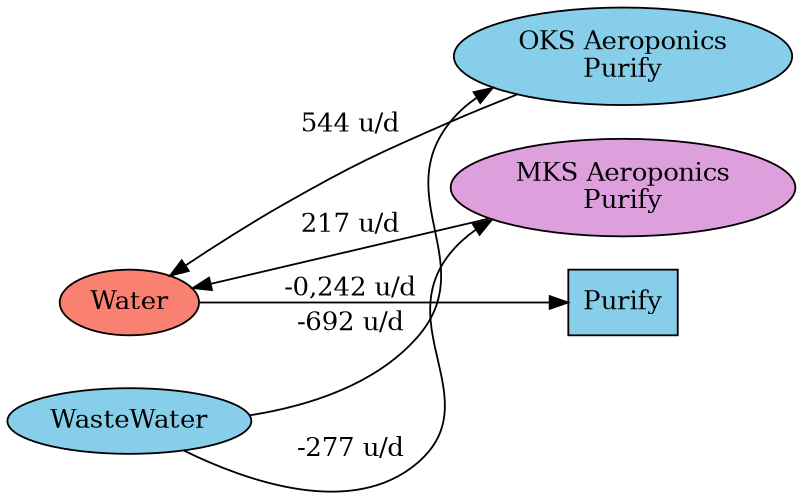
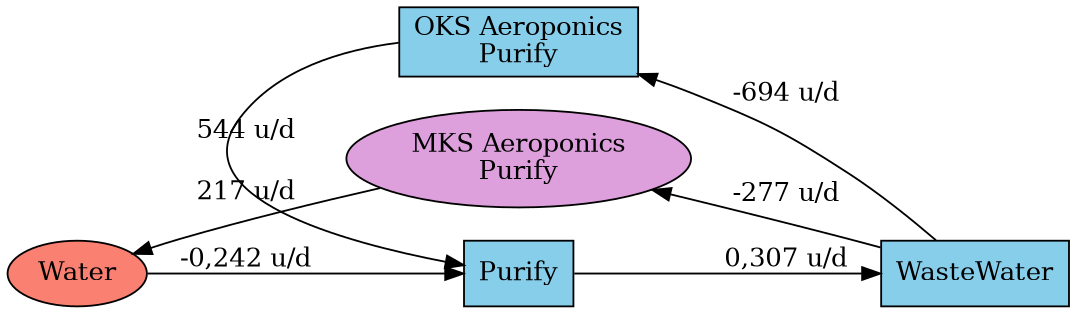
  digraph {
    rankdir=LR
    node [fillcolor=skyblue style=filled]
    edge [constraint=none]
    n1 [label=Purify shape=box]
-   n2 [label="OKS Aeroponics\nPurify" shape=ellipse]
+   n2 [label="OKS Aeroponics\nPurify" shape=box]
    n3 [fillcolor=plum label="MKS Aeroponics\nPurify" shape=ellipse]
-   WasteWater
+   WasteWater [shape=box]
    Water [fillcolor=salmon]
    subgraph sub_1 {
      rank=same
      n1
      n2
      n3
    }
-   n2 -> Water [label="544 u/d"]
+   n1 -> WasteWater [label="0,307 u/d" constraint=""]
+   n2 -> n1 [label="544 u/d"]
    n3 -> Water [label="217 u/d"]
-   WasteWater -> n2 [label="-692 u/d"]
+   WasteWater -> n2 [label="-694 u/d"]
    WasteWater -> n3 [label="-277 u/d"]
    Water -> n1 [label="-0,242 u/d" constraint=""]
  }
